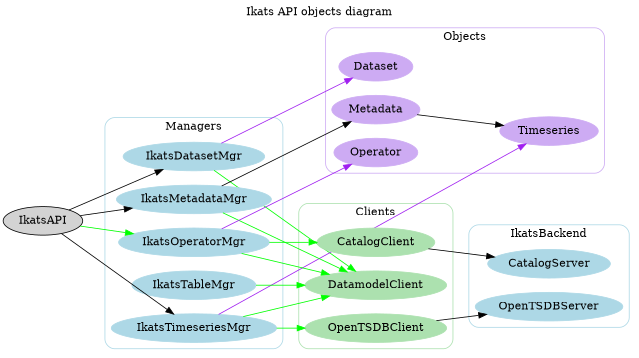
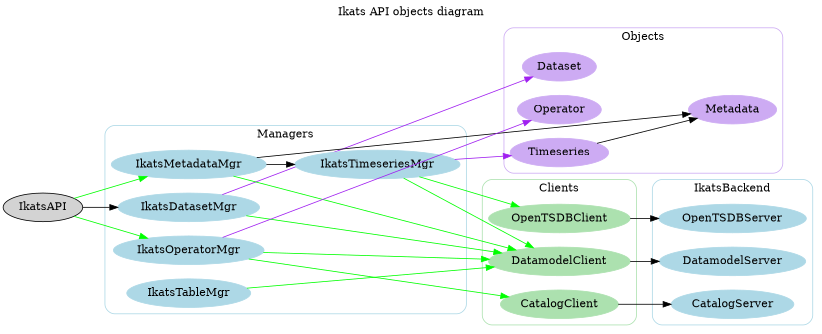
  digraph {
    label="Ikats API objects diagram"
    labelloc=t
    rankdir=LR
    splines=false
    node [color=lightblue style=filled]
    edge [color=green]
    IkatsDatasetMgr
    IkatsTimeseriesMgr
    IkatsMetadataMgr
    IkatsOperatorMgr
    IkatsTableMgr
    DatamodelClient [color="#ACE1AF"]
    OpenTSDBClient [color="#ACE1AF"]
    CatalogClient [color="#ACE1AF"]
    Dataset [color="#cdabf3"]
    Timeseries [color="#cdabf3"]
    Metadata [color="#cdabf3"]
    Operator [color="#cdabf3"]
    CatalogServer
+   DatamodelServer
    OpenTSDBServer
    IkatsAPI [color=""]
    subgraph cluster_1 {
      color=lightblue
      label=Managers
      style=rounded
      IkatsDatasetMgr
      IkatsTimeseriesMgr
      IkatsMetadataMgr
      IkatsOperatorMgr
      IkatsTableMgr
    }
    subgraph cluster_2 {
      color="#ACE1AF"
      label=Clients
      style=rounded
      DatamodelClient
      OpenTSDBClient
      CatalogClient
    }
    subgraph cluster_3 {
      color="#cdabf3"
      label=Objects
      style=rounded
      Dataset
      Timeseries
      Metadata
      Operator
    }
    subgraph cluster_4 {
      color=lightblue
      label=IkatsBackend
      style=rounded
      CatalogServer
+     DatamodelServer
      OpenTSDBServer
    }
    IkatsDatasetMgr -> DatamodelClient
    IkatsDatasetMgr -> Dataset [color=purple]
    IkatsTimeseriesMgr -> DatamodelClient
    IkatsTimeseriesMgr -> OpenTSDBClient
    IkatsTimeseriesMgr -> Timeseries [color=purple]
    IkatsMetadataMgr -> DatamodelClient
    IkatsMetadataMgr -> Metadata [color=black]
    IkatsOperatorMgr -> DatamodelClient
    IkatsOperatorMgr -> CatalogClient
    IkatsOperatorMgr -> Operator [color=purple]
    IkatsTableMgr -> DatamodelClient
+   DatamodelClient -> DatamodelServer [color=""]
    OpenTSDBClient -> OpenTSDBServer [color=""]
    CatalogClient -> CatalogServer [color=""]
-   Metadata -> Timeseries [color=""]
+   Timeseries -> Metadata [color=""]
    IkatsAPI -> IkatsDatasetMgr [color=""]
-   IkatsAPI -> IkatsTimeseriesMgr [color=""]
-   IkatsAPI -> IkatsMetadataMgr [color=""]
+   IkatsMetadataMgr -> IkatsTimeseriesMgr [color=""]
+   IkatsAPI -> IkatsMetadataMgr
    IkatsAPI -> IkatsOperatorMgr
  }
